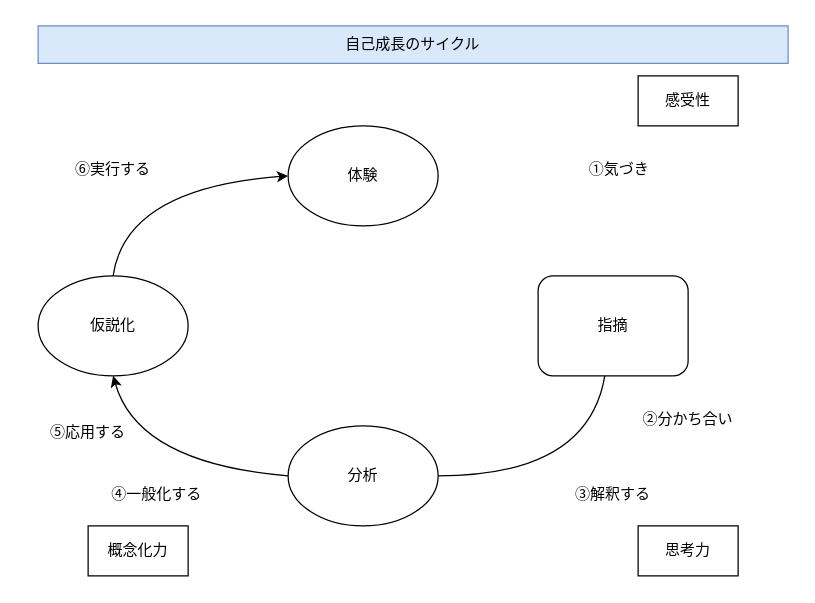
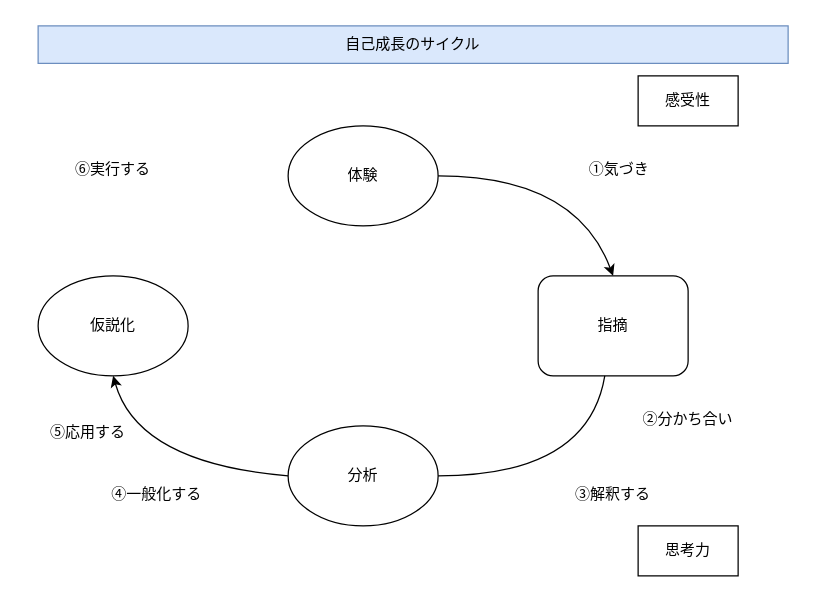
  <mxCell id="0" />
  <mxCell id="1" parent="0" />
  <mxCell id="2" value="感受性" style="text;html=1;align=center;verticalAlign=middle;whiteSpace=wrap;rounded=0;strokeColor=default;" parent="1" vertex="1"><mxGeometry x="510" y="60" width="80" height="40" as="geometry" /></mxCell>
  <mxCell id="3" value="体験" style="ellipse;whiteSpace=wrap;html=1;" parent="1" vertex="1"><mxGeometry x="230" y="100" width="120" height="80" as="geometry" /></mxCell>
  <mxCell id="4" value="指摘" style="whiteSpace=wrap;html=1;rounded=1;" parent="1" vertex="1"><mxGeometry x="430" y="220" width="120" height="80" as="geometry" /></mxCell>
+ <mxCell id="5" value="" style="curved=1;endArrow=classic;html=1;rounded=0;exitX=1;exitY=0.5;exitDx=0;exitDy=0;entryX=0.5;entryY=0;entryDx=0;entryDy=0;" parent="1" source="3" target="4" edge="1"><mxGeometry width="50" height="50" relative="1" as="geometry"><mxPoint x="370" y="340" as="sourcePoint" /><mxPoint x="420" y="290" as="targetPoint" /><Array as="points"><mxPoint x="460" y="140" /></Array></mxGeometry></mxCell>
  <mxCell id="6" value="分析" style="ellipse;whiteSpace=wrap;html=1;" parent="1" vertex="1"><mxGeometry x="230" y="340" width="120" height="80" as="geometry" /></mxCell>
  <mxCell id="7" value="" style="curved=1;endArrow=none;html=1;rounded=0;entryX=1;entryY=0.5;entryDx=0;entryDy=0;" parent="1" source="4" target="6" edge="1"><mxGeometry width="50" height="50" relative="1" as="geometry"><mxPoint x="360" y="330" as="sourcePoint" /><mxPoint x="500" y="410" as="targetPoint" /><Array as="points"><mxPoint x="470" y="380" /></Array></mxGeometry></mxCell>
  <mxCell id="8" value="仮説化" style="ellipse;whiteSpace=wrap;html=1;" parent="1" vertex="1"><mxGeometry x="30" y="220" width="120" height="80" as="geometry" /></mxCell>
  <mxCell id="9" value="" style="curved=1;endArrow=classic;html=1;rounded=0;entryX=0.5;entryY=1;entryDx=0;entryDy=0;exitX=0;exitY=0.5;exitDx=0;exitDy=0;" parent="1" source="6" edge="1"><mxGeometry width="50" height="50" relative="1" as="geometry"><mxPoint x="230" y="390" as="sourcePoint" /><mxPoint x="90" y="300" as="targetPoint" /><Array as="points"><mxPoint x="110" y="370" /></Array></mxGeometry></mxCell>
- <mxCell id="10" value="" style="curved=1;endArrow=classic;html=1;rounded=0;entryX=0;entryY=0.5;entryDx=0;entryDy=0;exitX=0.5;exitY=0;exitDx=0;exitDy=0;" parent="1" source="8" target="3" edge="1"><mxGeometry width="50" height="50" relative="1" as="geometry"><mxPoint x="310" y="240" as="sourcePoint" /><mxPoint x="170" y="160" as="targetPoint" /><Array as="points"><mxPoint x="100" y="150" /></Array></mxGeometry></mxCell>
  <mxCell id="11" value="①気づき" style="text;html=1;align=center;verticalAlign=middle;whiteSpace=wrap;rounded=0;" parent="1" vertex="1"><mxGeometry x="430" y="120" width="130" height="30" as="geometry" /></mxCell>
  <mxCell id="12" value="思考力" style="text;html=1;align=center;verticalAlign=middle;whiteSpace=wrap;rounded=0;strokeColor=default;" parent="1" vertex="1"><mxGeometry x="510" y="420" width="80" height="40" as="geometry" /></mxCell>
- <mxCell id="13" value="概念化力" style="text;html=1;align=center;verticalAlign=middle;whiteSpace=wrap;rounded=0;strokeColor=default;" parent="1" vertex="1"><mxGeometry x="70" y="420" width="80" height="40" as="geometry" /></mxCell>
  <mxCell id="14" value="➁分かち合い" style="text;html=1;align=center;verticalAlign=middle;whiteSpace=wrap;rounded=0;" parent="1" vertex="1"><mxGeometry x="485" y="320" width="130" height="30" as="geometry" /></mxCell>
  <mxCell id="15" value="③解釈する" style="text;html=1;align=center;verticalAlign=middle;whiteSpace=wrap;rounded=0;" parent="1" vertex="1"><mxGeometry x="425" y="380" width="130" height="30" as="geometry" /></mxCell>
  <mxCell id="16" value="④一般化する" style="text;html=1;align=center;verticalAlign=middle;whiteSpace=wrap;rounded=0;" parent="1" vertex="1"><mxGeometry x="60" y="380" width="130" height="30" as="geometry" /></mxCell>
  <mxCell id="17" value="⑤応用する" style="text;html=1;align=center;verticalAlign=middle;whiteSpace=wrap;rounded=0;" parent="1" vertex="1"><mxGeometry x="20" y="330" width="100" height="30" as="geometry" /></mxCell>
  <mxCell id="18" value="⑥実行する" style="text;html=1;align=center;verticalAlign=middle;whiteSpace=wrap;rounded=0;" parent="1" vertex="1"><mxGeometry x="25" y="120" width="130" height="30" as="geometry" /></mxCell>
  <mxCell id="19" value="自己成長のサイクル" style="text;html=1;align=center;verticalAlign=middle;whiteSpace=wrap;rounded=0;fillColor=#dae8fc;strokeColor=#6c8ebf;" parent="1" vertex="1"><mxGeometry x="30" y="20" width="600" height="30" as="geometry" /></mxCell>
